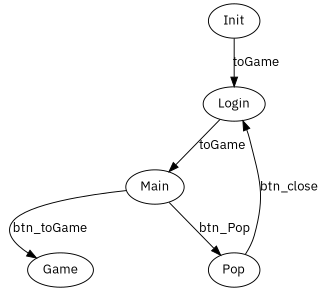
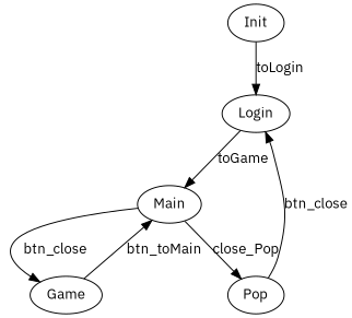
  digraph {
    fontname="IBM Plex Sans"
    node [fontname="IBM Plex Sans"]
    edge [fontname="IBM Plex Sans"]
    Init
    Login
    Main
    Pop
    Game
-   Init -> Login [label=toGame]
+   Init -> Login [label=toLogin]
    Login -> Main [label=toGame]
-   Main -> Pop [label=btn_Pop]
-   Main -> Game [label=btn_toGame]
+   Main -> Pop [label=close_Pop]
+   Main -> Game [label=btn_close]
    Pop -> Login [label=btn_close]
+   Game -> Main [label=btn_toMain]
  }
